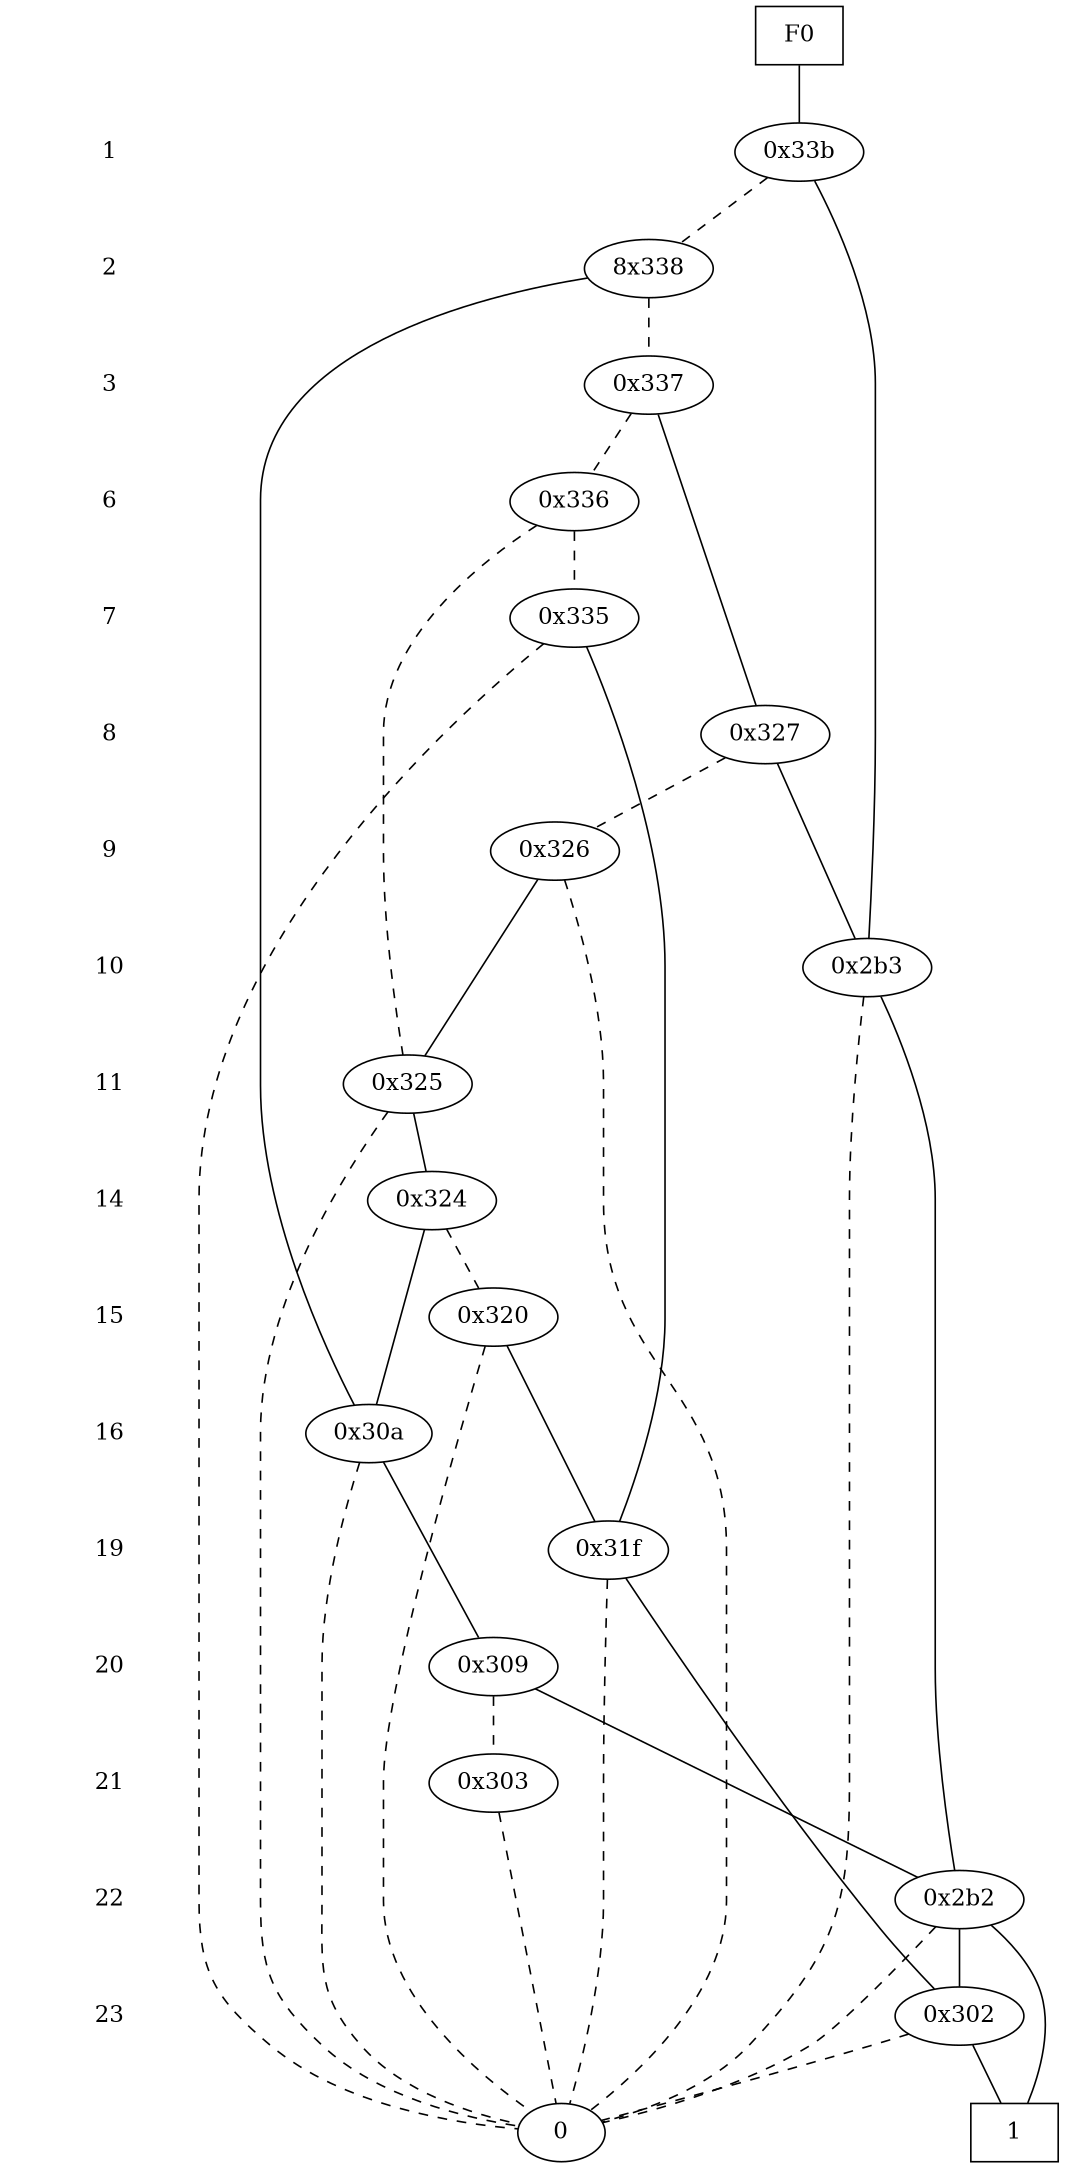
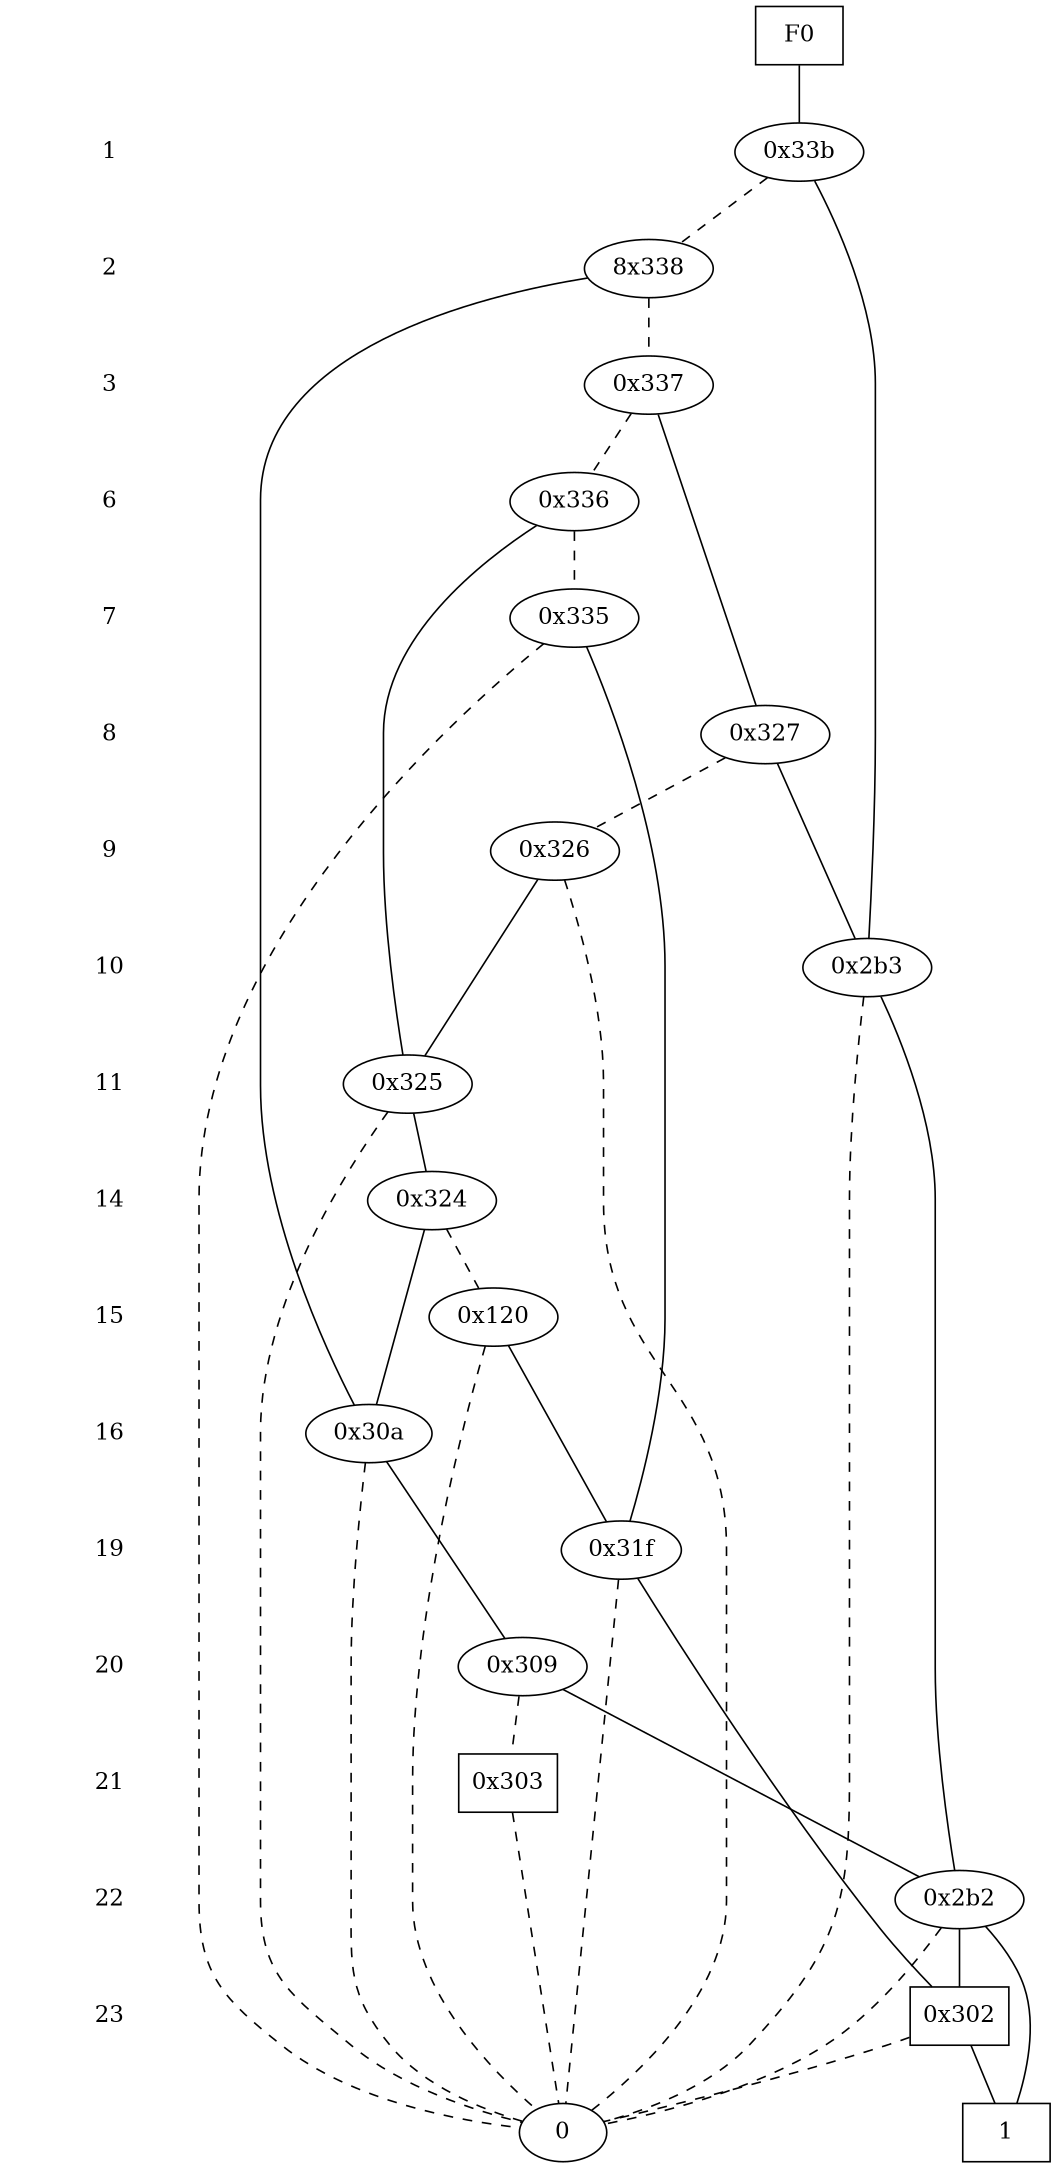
  digraph {
    node [shape=plaintext]
    edge [dir=none]
    "CONST NODES" [style=invis]
    " 1 "
    " 2 "
    " 3 "
    " 6 "
    " 7 "
    " 8 "
    " 9 "
    " 10 "
    " 11 "
    " 14 "
    " 15 "
    " 16 "
    " 19 "
    " 20 "
    " 21 "
    " 22 "
    " 23 "
    F0 [shape=box]
    "0x33b" [shape=""]
    n21 [label="8x338" shape=""]
    "0x337" [shape=""]
    "0x336" [shape=""]
    "0x335" [shape=""]
    "0x327" [shape=""]
    "0x326" [shape=""]
    "0x2b3" [shape=""]
    "0x325" [shape=""]
    "0x324" [shape=""]
    n30 [label=0 shape=ellipse]
    n31 [label=1 shape=box]
-   "0x320" [shape=""]
+   "0x320" [label="0x120" shape=""]
    "0x30a" [shape=""]
    "0x31f" [shape=""]
    "0x309" [shape=""]
-   "0x303" [shape=""]
+   "0x303" [shape=box]
    "0x2b2" [shape=""]
-   "0x302" [shape=""]
+   "0x302" [shape=box]
    subgraph sub_1 {
      "CONST NODES"
      " 1 "
      " 2 "
      " 3 "
      " 6 "
      " 7 "
      " 8 "
      " 9 "
      " 10 "
      " 11 "
      " 14 "
      " 15 "
      " 16 "
      " 19 "
      " 20 "
      " 21 "
      " 22 "
      " 23 "
    }
    subgraph sub_2 {
      rank=same
      F0
    }
    subgraph sub_3 {
      rank=same
      " 1 "
      "0x33b"
    }
    subgraph sub_4 {
      rank=same
      " 2 "
      n21
    }
    subgraph sub_5 {
      rank=same
      " 3 "
      "0x337"
    }
    subgraph sub_6 {
      rank=same
      " 6 "
      "0x336"
    }
    subgraph sub_7 {
      rank=same
      " 7 "
      "0x335"
    }
    subgraph sub_8 {
      rank=same
      " 8 "
      "0x327"
    }
    subgraph sub_9 {
      rank=same
      " 9 "
      "0x326"
    }
    subgraph sub_10 {
      rank=same
      " 10 "
      "0x2b3"
    }
    subgraph sub_11 {
      rank=same
      " 11 "
      "0x325"
    }
    subgraph sub_12 {
      rank=same
      " 14 "
      "0x324"
    }
    subgraph sub_13 {
      rank=same
      "CONST NODES"
      subgraph sub_14 {
        rank=same
        n30
        n31
      }
    }
    subgraph sub_15 {
      rank=same
      " 15 "
      "0x320"
    }
    subgraph sub_16 {
      rank=same
      " 16 "
      "0x30a"
    }
    subgraph sub_17 {
      rank=same
      " 19 "
      "0x31f"
    }
    subgraph sub_18 {
      rank=same
      " 20 "
      "0x309"
    }
    subgraph sub_19 {
      rank=same
      " 21 "
      "0x303"
    }
    subgraph sub_20 {
      rank=same
      " 22 "
      "0x2b2"
    }
    subgraph sub_21 {
      rank=same
      " 23 "
      "0x302"
    }
    " 1 " -> " 2 " [style=invis]
    " 2 " -> " 3 " [style=invis]
    " 3 " -> " 6 " [style=invis]
    " 6 " -> " 7 " [style=invis]
    " 7 " -> " 8 " [style=invis]
    " 8 " -> " 9 " [style=invis]
    " 9 " -> " 10 " [style=invis]
    " 10 " -> " 11 " [style=invis]
    " 11 " -> " 14 " [style=invis]
    " 14 " -> " 15 " [style=invis]
    " 15 " -> " 16 " [style=invis]
    " 16 " -> " 19 " [style=invis]
    " 19 " -> " 20 " [style=invis]
    " 20 " -> " 21 " [style=invis]
    " 21 " -> " 22 " [style=invis]
    " 22 " -> " 23 " [style=invis]
    " 23 " -> "CONST NODES" [style=invis]
    F0 -> "0x33b" [style=solid]
    "0x33b" -> n21 [style=dashed]
    "0x33b" -> "0x2b3"
    n21 -> "0x337" [style=dashed]
    n21 -> "0x30a"
    "0x337" -> "0x336" [style=dashed]
    "0x337" -> "0x327"
    "0x336" -> "0x335" [style=dashed]
-   "0x336" -> "0x325" [style=dashed]
+   "0x336" -> "0x325"
    "0x335" -> n30 [style=dashed]
    "0x335" -> "0x31f"
    "0x327" -> "0x326" [style=dashed]
    "0x327" -> "0x2b3"
    "0x326" -> "0x325"
    "0x326" -> n30 [style=dashed]
    "0x2b3" -> n30 [style=dashed]
    "0x2b3" -> "0x2b2"
    "0x325" -> "0x324"
    "0x325" -> n30 [style=dashed]
    "0x324" -> "0x320" [style=dashed]
    "0x324" -> "0x30a"
    "0x320" -> n30 [style=dashed]
    "0x320" -> "0x31f"
    "0x30a" -> n30 [style=dashed]
    "0x30a" -> "0x309"
    "0x31f" -> n30 [style=dashed]
    "0x31f" -> "0x302"
    "0x309" -> "0x303" [style=dashed]
    "0x309" -> "0x2b2"
    "0x303" -> n30 [style=dashed]
    "0x2b2" -> n30 [style=dashed]
    "0x2b2" -> n31
    "0x2b2" -> "0x302"
    "0x302" -> n30 [style=dashed]
    "0x302" -> n31
  }
